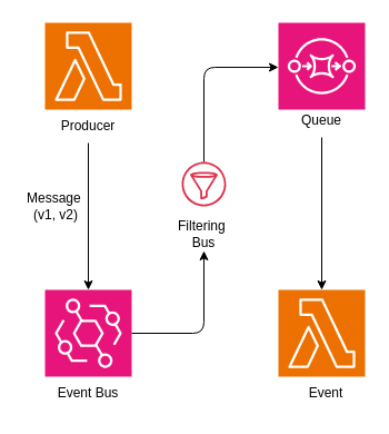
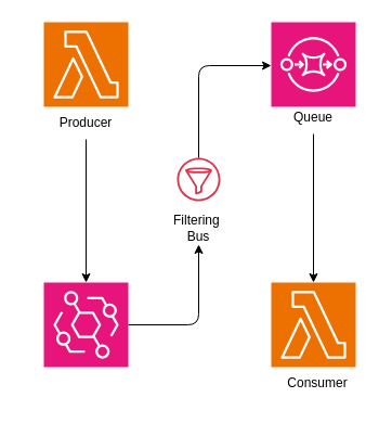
  <mxCell id="0" />
  <mxCell id="1" parent="0" />
  <mxCell id="2" style="edgeStyle=orthogonalEdgeStyle;rounded=0;orthogonalLoop=1;jettySize=auto;html=1;entryX=0.5;entryY=0;entryDx=0;entryDy=0;entryPerimeter=0;exitX=0.5;exitY=1;exitDx=0;exitDy=0;" edge="1" parent="1" source="9" target="17"><mxGeometry relative="1" as="geometry" /></mxCell>
- <mxCell id="3" value="Message&amp;nbsp;&lt;br&gt;(v1, v2)" style="text;html=1;align=center;verticalAlign=middle;whiteSpace=wrap;rounded=0;" vertex="1" parent="1"><mxGeometry x="20" y="170" width="60" height="30" as="geometry" /></mxCell>
  <mxCell id="4" value="" style="group" vertex="1" connectable="0" parent="1"><mxGeometry x="250" y="260" width="78" height="108" as="geometry" /></mxCell>
  <mxCell id="5" value="" style="sketch=0;points=[[0,0,0],[0.25,0,0],[0.5,0,0],[0.75,0,0],[1,0,0],[0,1,0],[0.25,1,0],[0.5,1,0],[0.75,1,0],[1,1,0],[0,0.25,0],[0,0.5,0],[0,0.75,0],[1,0.25,0],[1,0.5,0],[1,0.75,0]];outlineConnect=0;fontColor=#232F3E;fillColor=#ED7100;strokeColor=#ffffff;dashed=0;verticalLabelPosition=bottom;verticalAlign=top;align=center;html=1;fontSize=12;fontStyle=0;aspect=fixed;shape=mxgraph.aws4.resourceIcon;resIcon=mxgraph.aws4.lambda;" vertex="1" parent="4"><mxGeometry width="78" height="78" as="geometry" /></mxCell>
- <mxCell id="6" value="Event" style="text;html=1;align=center;verticalAlign=middle;whiteSpace=wrap;rounded=0;" vertex="1" parent="4"><mxGeometry x="8" y="78" width="70" height="30" as="geometry" /></mxCell>
+ <mxCell id="6" value="Consumer" style="text;html=1;align=center;verticalAlign=middle;whiteSpace=wrap;rounded=0;" vertex="1" parent="4"><mxGeometry x="8" y="78" width="70" height="30" as="geometry" /></mxCell>
  <mxCell id="7" value="" style="group" vertex="1" connectable="0" parent="1"><mxGeometry x="40" y="20" width="78" height="108" as="geometry" /></mxCell>
  <mxCell id="8" value="" style="sketch=0;points=[[0,0,0],[0.25,0,0],[0.5,0,0],[0.75,0,0],[1,0,0],[0,1,0],[0.25,1,0],[0.5,1,0],[0.75,1,0],[1,1,0],[0,0.25,0],[0,0.5,0],[0,0.75,0],[1,0.25,0],[1,0.5,0],[1,0.75,0]];outlineConnect=0;fontColor=#232F3E;fillColor=#ED7100;strokeColor=#ffffff;dashed=0;verticalLabelPosition=bottom;verticalAlign=top;align=center;html=1;fontSize=12;fontStyle=0;aspect=fixed;shape=mxgraph.aws4.resourceIcon;resIcon=mxgraph.aws4.lambda;" vertex="1" parent="7"><mxGeometry width="78" height="78" as="geometry" /></mxCell>
  <mxCell id="9" value="Producer" style="text;html=1;align=center;verticalAlign=middle;whiteSpace=wrap;rounded=0;" vertex="1" parent="7"><mxGeometry x="9" y="78" width="60" height="30" as="geometry" /></mxCell>
  <mxCell id="10" value="" style="group" vertex="1" connectable="0" parent="1"><mxGeometry x="150" y="145" width="66" height="80" as="geometry" /></mxCell>
  <mxCell id="11" value="" style="sketch=0;outlineConnect=0;fontColor=#232F3E;gradientColor=none;fillColor=#DD344C;strokeColor=none;dashed=0;verticalLabelPosition=bottom;verticalAlign=top;align=center;html=1;fontSize=12;fontStyle=0;aspect=fixed;pointerEvents=1;shape=mxgraph.aws4.filtering_rule;" vertex="1" parent="10"><mxGeometry x="13" width="40" height="40" as="geometry" /></mxCell>
  <mxCell id="12" value="Filtering&amp;nbsp;&lt;br&gt;Bus" style="text;html=1;align=center;verticalAlign=middle;whiteSpace=wrap;rounded=0;" vertex="1" parent="10"><mxGeometry y="50" width="66" height="30" as="geometry" /></mxCell>
  <mxCell id="13" value="" style="group" vertex="1" connectable="0" parent="1"><mxGeometry x="250" y="20" width="78" height="103" as="geometry" /></mxCell>
  <mxCell id="14" value="" style="sketch=0;points=[[0,0,0],[0.25,0,0],[0.5,0,0],[0.75,0,0],[1,0,0],[0,1,0],[0.25,1,0],[0.5,1,0],[0.75,1,0],[1,1,0],[0,0.25,0],[0,0.5,0],[0,0.75,0],[1,0.25,0],[1,0.5,0],[1,0.75,0]];outlineConnect=0;fontColor=#232F3E;fillColor=#E7157B;strokeColor=#ffffff;dashed=0;verticalLabelPosition=bottom;verticalAlign=top;align=center;html=1;fontSize=12;fontStyle=0;aspect=fixed;shape=mxgraph.aws4.resourceIcon;resIcon=mxgraph.aws4.sqs;" vertex="1" parent="13"><mxGeometry width="78" height="78" as="geometry" /></mxCell>
  <mxCell id="15" value="Queue" style="text;html=1;align=center;verticalAlign=middle;whiteSpace=wrap;rounded=0;" vertex="1" parent="13"><mxGeometry x="9" y="73" width="60" height="30" as="geometry" /></mxCell>
  <mxCell id="16" value="" style="group" vertex="1" connectable="0" parent="1"><mxGeometry x="40" y="260" width="78" height="108" as="geometry" /></mxCell>
  <mxCell id="17" value="" style="sketch=0;points=[[0,0,0],[0.25,0,0],[0.5,0,0],[0.75,0,0],[1,0,0],[0,1,0],[0.25,1,0],[0.5,1,0],[0.75,1,0],[1,1,0],[0,0.25,0],[0,0.5,0],[0,0.75,0],[1,0.25,0],[1,0.5,0],[1,0.75,0]];outlineConnect=0;fontColor=#232F3E;fillColor=#E7157B;strokeColor=#ffffff;dashed=0;verticalLabelPosition=bottom;verticalAlign=top;align=center;html=1;fontSize=12;fontStyle=0;aspect=fixed;shape=mxgraph.aws4.resourceIcon;resIcon=mxgraph.aws4.eventbridge;" vertex="1" parent="16"><mxGeometry width="78" height="78" as="geometry" /></mxCell>
- <mxCell id="18" value="Event Bus" style="text;html=1;align=center;verticalAlign=middle;whiteSpace=wrap;rounded=0;" vertex="1" parent="16"><mxGeometry x="9" y="78" width="60" height="30" as="geometry" /></mxCell>
  <mxCell id="19" style="edgeStyle=orthogonalEdgeStyle;rounded=0;orthogonalLoop=1;jettySize=auto;html=1;entryX=0.5;entryY=0;entryDx=0;entryDy=0;entryPerimeter=0;curved=0;" edge="1" parent="1" source="15" target="5"><mxGeometry relative="1" as="geometry" /></mxCell>
  <mxCell id="20" style="edgeStyle=orthogonalEdgeStyle;rounded=1;orthogonalLoop=1;jettySize=auto;html=1;entryX=0.5;entryY=1;entryDx=0;entryDy=0;strokeColor=default;curved=0;" edge="1" parent="1" source="17" target="12"><mxGeometry relative="1" as="geometry" /></mxCell>
  <mxCell id="21" style="edgeStyle=orthogonalEdgeStyle;rounded=1;orthogonalLoop=1;jettySize=auto;html=1;curved=0;flowAnimation=0;" edge="1" parent="1" source="11" target="14"><mxGeometry relative="1" as="geometry"><Array as="points"><mxPoint x="183" y="60" /></Array></mxGeometry></mxCell>
